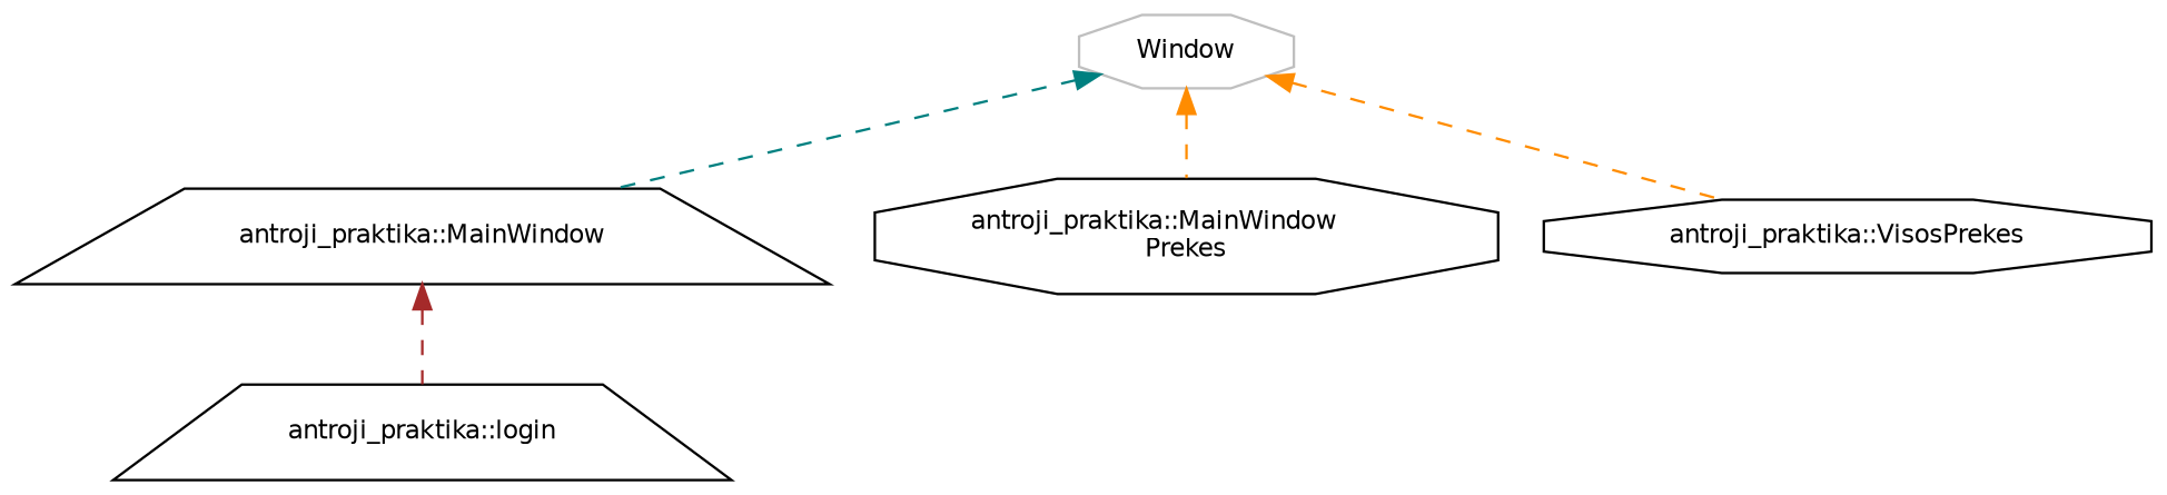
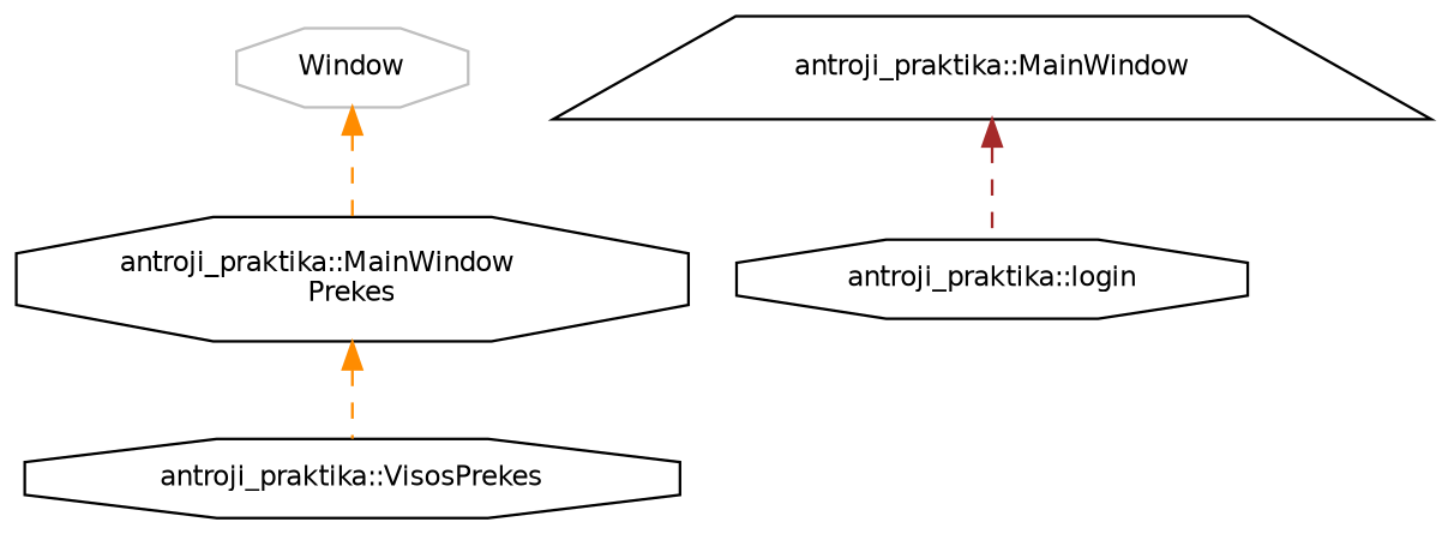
  digraph {
    rankdir=TB
    node [color=black fillcolor=white fontname=Helvetica fontsize=10 shape=octagon style=filled]
    edge [color=darkorange dir=back fontname=Helvetica fontsize=10 labelfontname=Helvetica labelfontsize=10 style=dashed]
    n1 [color=grey75 height=0.2 label=Window width=0.4]
    n2 [height=0.2 label="antroji_praktika::MainWindow" shape=trapezium width=0.4]
    n3 [height=0.2 label="antroji_praktika::MainWindow\lPrekes" width=0.4]
    n4 [height=0.2 label="antroji_praktika::VisosPrekes" width=0.4]
-   n5 [height=0.2 label="antroji_praktika::login" shape=trapezium width=0.4]
-   n1 -> n2 [color=teal]
+   n5 [height=0.2 label="antroji_praktika::login" width=0.4]
    n1 -> n3
-   n1 -> n4
+   n3 -> n4
    n2 -> n5 [color=brown]
  }
